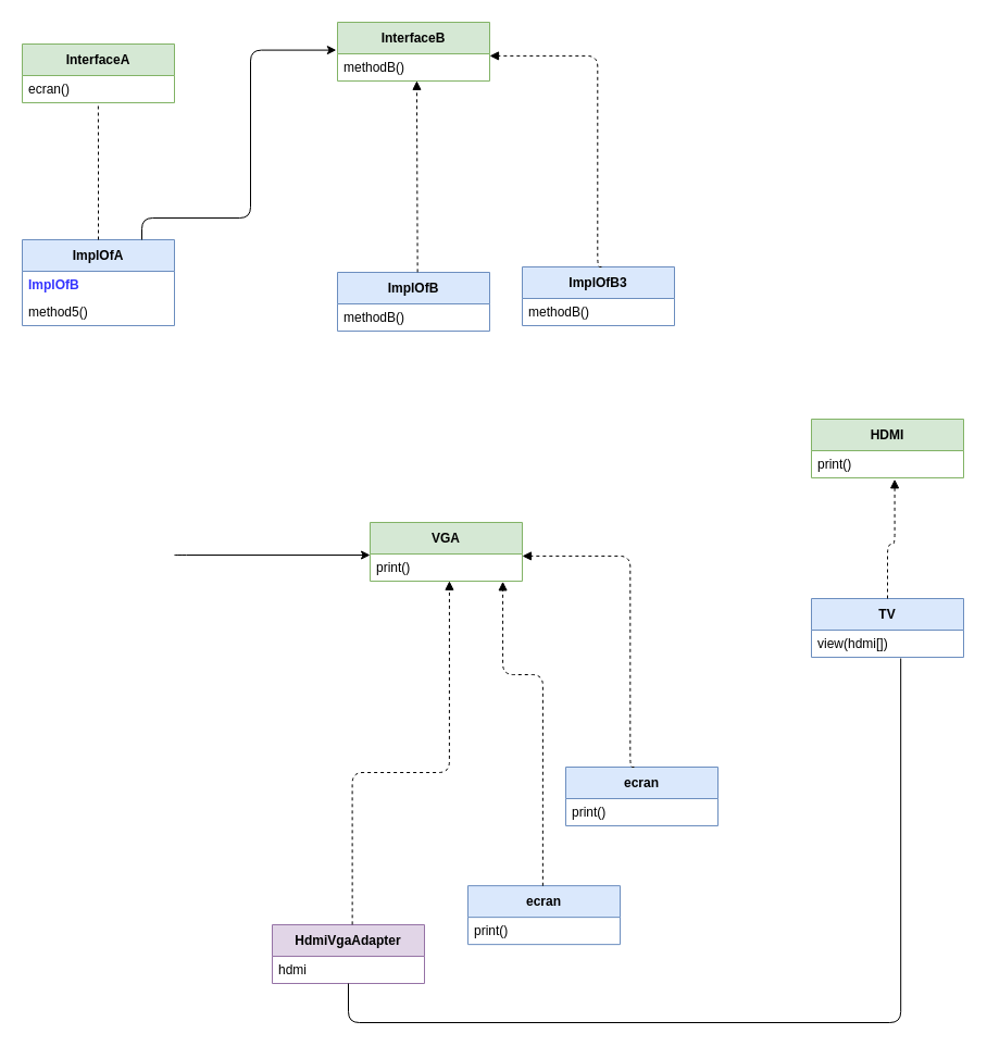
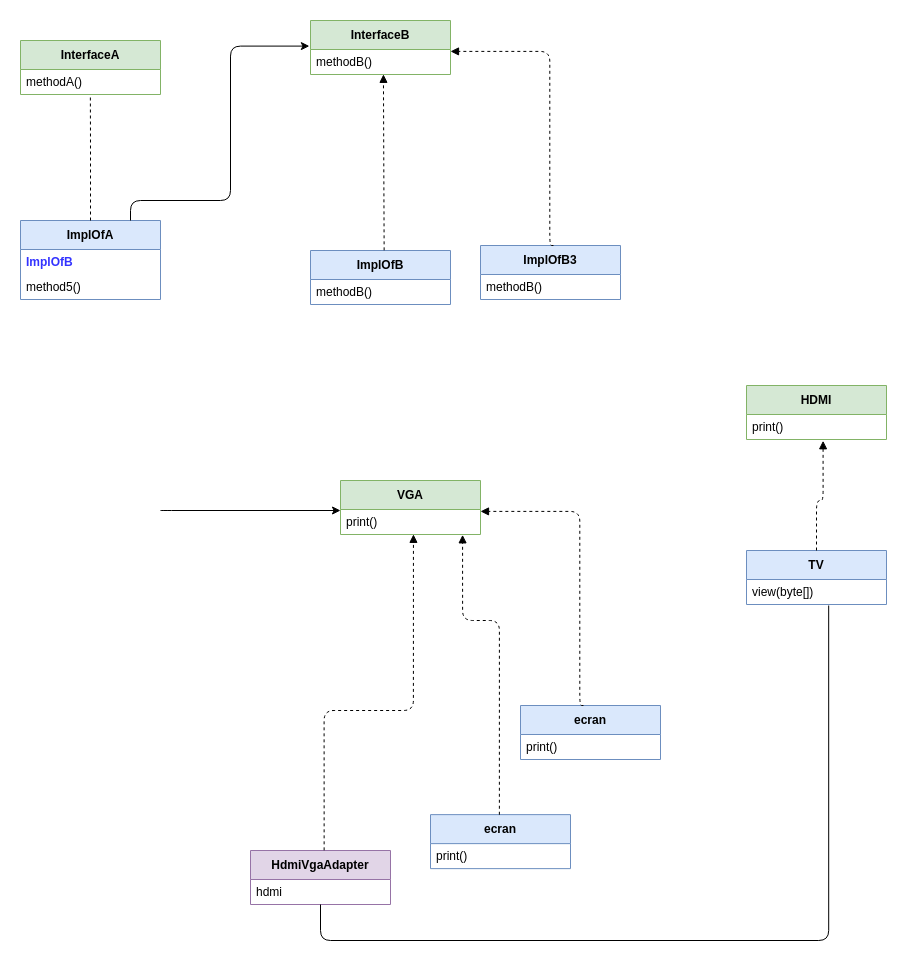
  <mxCell id="0" />
  <mxCell id="1" parent="0" />
  <mxCell id="2" value="InterfaceA" style="swimlane;fontStyle=1;align=center;verticalAlign=middle;childLayout=stackLayout;horizontal=1;startSize=29;horizontalStack=0;resizeParent=1;resizeParentMax=0;resizeLast=0;collapsible=0;marginBottom=0;html=1;whiteSpace=wrap;fillColor=#d5e8d4;strokeColor=#82b366;" parent="1" vertex="1"><mxGeometry x="20" y="40" width="140" height="54" as="geometry" /></mxCell>
- <mxCell id="3" value="ecran()" style="text;html=1;strokeColor=none;fillColor=none;align=left;verticalAlign=middle;spacingLeft=4;spacingRight=4;overflow=hidden;rotatable=0;points=[[0,0.5],[1,0.5]];portConstraint=eastwest;whiteSpace=wrap;" parent="2" vertex="1"><mxGeometry y="29" width="140" height="25" as="geometry" /></mxCell>
+ <mxCell id="3" value="methodA()" style="text;html=1;strokeColor=none;fillColor=none;align=left;verticalAlign=middle;spacingLeft=4;spacingRight=4;overflow=hidden;rotatable=0;points=[[0,0.5],[1,0.5]];portConstraint=eastwest;whiteSpace=wrap;" parent="2" vertex="1"><mxGeometry y="29" width="140" height="25" as="geometry" /></mxCell>
  <mxCell id="4" value="ImplOfA" style="swimlane;fontStyle=1;align=center;verticalAlign=middle;childLayout=stackLayout;horizontal=1;startSize=29;horizontalStack=0;resizeParent=1;resizeParentMax=0;resizeLast=0;collapsible=0;marginBottom=0;html=1;whiteSpace=wrap;fillColor=#dae8fc;strokeColor=#6c8ebf;" parent="1" vertex="1"><mxGeometry x="20" y="220" width="140" height="79" as="geometry" /></mxCell>
  <mxCell id="5" value="&lt;b&gt;&lt;font style=&quot;color: rgb(51, 51, 255);&quot;&gt;ImplOfB&lt;/font&gt;&lt;/b&gt;" style="text;html=1;strokeColor=none;fillColor=none;align=left;verticalAlign=middle;spacingLeft=4;spacingRight=4;overflow=hidden;rotatable=0;points=[[0,0.5],[1,0.5]];portConstraint=eastwest;whiteSpace=wrap;" parent="4" vertex="1"><mxGeometry y="29" width="140" height="25" as="geometry" /></mxCell>
  <mxCell id="6" value="method5()" style="text;html=1;strokeColor=none;fillColor=none;align=left;verticalAlign=middle;spacingLeft=4;spacingRight=4;overflow=hidden;rotatable=0;points=[[0,0.5],[1,0.5]];portConstraint=eastwest;whiteSpace=wrap;" parent="4" vertex="1"><mxGeometry y="54" width="140" height="25" as="geometry" /></mxCell>
  <mxCell id="7" value="&lt;span style=&quot;color: rgb(0, 0, 0);&quot;&gt;ImplOfB&lt;/span&gt;" style="swimlane;fontStyle=1;align=center;verticalAlign=middle;childLayout=stackLayout;horizontal=1;startSize=29;horizontalStack=0;resizeParent=1;resizeParentMax=0;resizeLast=0;collapsible=0;marginBottom=0;html=1;whiteSpace=wrap;fillColor=#dae8fc;strokeColor=#6c8ebf;" parent="1" vertex="1"><mxGeometry x="310" y="250" width="140" height="54" as="geometry" /></mxCell>
  <mxCell id="8" value="methodB()" style="text;html=1;strokeColor=none;fillColor=none;align=left;verticalAlign=middle;spacingLeft=4;spacingRight=4;overflow=hidden;rotatable=0;points=[[0,0.5],[1,0.5]];portConstraint=eastwest;whiteSpace=wrap;" parent="7" vertex="1"><mxGeometry y="29" width="140" height="25" as="geometry" /></mxCell>
  <mxCell id="9" value="InterfaceB" style="swimlane;fontStyle=1;align=center;verticalAlign=middle;childLayout=stackLayout;horizontal=1;startSize=29;horizontalStack=0;resizeParent=1;resizeParentMax=0;resizeLast=0;collapsible=0;marginBottom=0;html=1;whiteSpace=wrap;fillColor=#d5e8d4;strokeColor=#82b366;" parent="1" vertex="1"><mxGeometry x="310" y="20" width="140" height="54" as="geometry" /></mxCell>
  <mxCell id="10" value="methodB()" style="text;html=1;strokeColor=none;fillColor=none;align=left;verticalAlign=middle;spacingLeft=4;spacingRight=4;overflow=hidden;rotatable=0;points=[[0,0.5],[1,0.5]];portConstraint=eastwest;whiteSpace=wrap;" parent="9" vertex="1"><mxGeometry y="29" width="140" height="25" as="geometry" /></mxCell>
  <mxCell id="11" style="edgeStyle=orthogonalEdgeStyle;html=1;entryX=0.499;entryY=1.095;entryDx=0;entryDy=0;entryPerimeter=0;dashed=1;endArrow=none;endFill=1;" parent="1" source="4" target="3" edge="1"><mxGeometry relative="1" as="geometry"><Array as="points"><mxPoint x="90" y="140" /><mxPoint x="90" y="140" /></Array></mxGeometry></mxCell>
  <mxCell id="12" style="edgeStyle=orthogonalEdgeStyle;html=1;entryX=0.521;entryY=0.993;entryDx=0;entryDy=0;entryPerimeter=0;dashed=1;endArrow=block;endFill=1;exitX=0.526;exitY=-0.003;exitDx=0;exitDy=0;exitPerimeter=0;" parent="1" source="7" target="10" edge="1"><mxGeometry relative="1" as="geometry"><mxPoint x="140" y="230" as="sourcePoint" /><mxPoint x="140" y="106" as="targetPoint" /><Array as="points"><mxPoint x="383" y="250" /></Array></mxGeometry></mxCell>
  <mxCell id="13" style="edgeStyle=orthogonalEdgeStyle;html=1;entryX=-0.008;entryY=-0.136;entryDx=0;entryDy=0;entryPerimeter=0;" parent="1" source="4" target="10" edge="1"><mxGeometry relative="1" as="geometry"><Array as="points"><mxPoint x="130" y="200" /><mxPoint x="230" y="200" /><mxPoint x="230" y="46" /></Array></mxGeometry></mxCell>
  <mxCell id="14" value="&lt;span style=&quot;color: rgb(0, 0, 0);&quot;&gt;ImplOfB3&lt;/span&gt;" style="swimlane;fontStyle=1;align=center;verticalAlign=middle;childLayout=stackLayout;horizontal=1;startSize=29;horizontalStack=0;resizeParent=1;resizeParentMax=0;resizeLast=0;collapsible=0;marginBottom=0;html=1;whiteSpace=wrap;fillColor=#dae8fc;strokeColor=#6c8ebf;" parent="1" vertex="1"><mxGeometry x="480" y="245" width="140" height="54" as="geometry" /></mxCell>
  <mxCell id="15" value="methodB()" style="text;html=1;strokeColor=none;fillColor=none;align=left;verticalAlign=middle;spacingLeft=4;spacingRight=4;overflow=hidden;rotatable=0;points=[[0,0.5],[1,0.5]];portConstraint=eastwest;whiteSpace=wrap;" parent="14" vertex="1"><mxGeometry y="29" width="140" height="25" as="geometry" /></mxCell>
  <mxCell id="16" style="edgeStyle=orthogonalEdgeStyle;html=1;entryX=1.005;entryY=0.069;entryDx=0;entryDy=0;entryPerimeter=0;dashed=1;endArrow=block;endFill=1;exitX=0.526;exitY=-0.003;exitDx=0;exitDy=0;exitPerimeter=0;" parent="1" edge="1"><mxGeometry relative="1" as="geometry"><mxPoint x="552.94" y="244.998" as="sourcePoint" /><mxPoint x="450" y="50.885" as="targetPoint" /><Array as="points"><mxPoint x="549.3" y="245.16" /><mxPoint x="549.3" y="51.16" /></Array></mxGeometry></mxCell>
  <mxCell id="17" value="&lt;span style=&quot;color: rgb(0, 0, 0);&quot;&gt;HdmiVgaAdapter&lt;/span&gt;" style="swimlane;fontStyle=1;align=center;verticalAlign=middle;childLayout=stackLayout;horizontal=1;startSize=29;horizontalStack=0;resizeParent=1;resizeParentMax=0;resizeLast=0;collapsible=0;marginBottom=0;html=1;whiteSpace=wrap;fillColor=#e1d5e7;strokeColor=#9673a6;" vertex="1" parent="1"><mxGeometry x="250" y="850" width="140" height="54" as="geometry" /></mxCell>
  <mxCell id="18" value="hdmi" style="text;html=1;strokeColor=none;fillColor=none;align=left;verticalAlign=middle;spacingLeft=4;spacingRight=4;overflow=hidden;rotatable=0;points=[[0,0.5],[1,0.5]];portConstraint=eastwest;whiteSpace=wrap;" vertex="1" parent="17"><mxGeometry y="29" width="140" height="25" as="geometry" /></mxCell>
  <mxCell id="19" value="VGA" style="swimlane;fontStyle=1;align=center;verticalAlign=middle;childLayout=stackLayout;horizontal=1;startSize=29;horizontalStack=0;resizeParent=1;resizeParentMax=0;resizeLast=0;collapsible=0;marginBottom=0;html=1;whiteSpace=wrap;fillColor=#d5e8d4;strokeColor=#82b366;" vertex="1" parent="1"><mxGeometry x="340" y="480" width="140" height="54" as="geometry" /></mxCell>
  <mxCell id="20" value="print()" style="text;html=1;strokeColor=none;fillColor=none;align=left;verticalAlign=middle;spacingLeft=4;spacingRight=4;overflow=hidden;rotatable=0;points=[[0,0.5],[1,0.5]];portConstraint=eastwest;whiteSpace=wrap;" vertex="1" parent="19"><mxGeometry y="29" width="140" height="25" as="geometry" /></mxCell>
  <mxCell id="21" style="edgeStyle=orthogonalEdgeStyle;html=1;entryX=0.521;entryY=0.993;entryDx=0;entryDy=0;entryPerimeter=0;dashed=1;endArrow=block;endFill=1;exitX=0.526;exitY=-0.003;exitDx=0;exitDy=0;exitPerimeter=0;" edge="1" parent="1" source="17" target="20"><mxGeometry relative="1" as="geometry"><mxPoint x="170" y="690" as="sourcePoint" /><mxPoint x="170" y="566" as="targetPoint" /><Array as="points"><mxPoint x="413" y="710" /></Array></mxGeometry></mxCell>
  <mxCell id="22" style="edgeStyle=orthogonalEdgeStyle;html=1;entryX=-0.008;entryY=-0.136;entryDx=0;entryDy=0;entryPerimeter=0;" edge="1" parent="1"><mxGeometry relative="1" as="geometry"><Array as="points"><mxPoint x="161" y="510" /></Array><mxPoint x="160" y="510" as="sourcePoint" /><mxPoint x="340" y="510" as="targetPoint" /></mxGeometry></mxCell>
  <mxCell id="23" value="&lt;span style=&quot;color: rgb(0, 0, 0);&quot;&gt;ecran&lt;/span&gt;" style="swimlane;fontStyle=1;align=center;verticalAlign=middle;childLayout=stackLayout;horizontal=1;startSize=29;horizontalStack=0;resizeParent=1;resizeParentMax=0;resizeLast=0;collapsible=0;marginBottom=0;html=1;whiteSpace=wrap;fillColor=#dae8fc;strokeColor=#6c8ebf;" vertex="1" parent="1"><mxGeometry x="520" y="705" width="140" height="54" as="geometry" /></mxCell>
  <mxCell id="24" value="print()" style="text;html=1;strokeColor=none;fillColor=none;align=left;verticalAlign=middle;spacingLeft=4;spacingRight=4;overflow=hidden;rotatable=0;points=[[0,0.5],[1,0.5]];portConstraint=eastwest;whiteSpace=wrap;" vertex="1" parent="23"><mxGeometry y="29" width="140" height="25" as="geometry" /></mxCell>
  <mxCell id="25" style="edgeStyle=orthogonalEdgeStyle;html=1;entryX=1.005;entryY=0.069;entryDx=0;entryDy=0;entryPerimeter=0;dashed=1;endArrow=block;endFill=1;exitX=0.526;exitY=-0.003;exitDx=0;exitDy=0;exitPerimeter=0;" edge="1" parent="1"><mxGeometry relative="1" as="geometry"><mxPoint x="582.94" y="704.998" as="sourcePoint" /><mxPoint x="480" y="510.885" as="targetPoint" /><Array as="points"><mxPoint x="579.3" y="705.16" /><mxPoint x="579.3" y="511.16" /></Array></mxGeometry></mxCell>
  <mxCell id="26" value="&lt;span style=&quot;color: rgb(0, 0, 0);&quot;&gt;ecran&lt;/span&gt;" style="swimlane;fontStyle=1;align=center;verticalAlign=middle;childLayout=stackLayout;horizontal=1;startSize=29;horizontalStack=0;resizeParent=1;resizeParentMax=0;resizeLast=0;collapsible=0;marginBottom=0;html=1;whiteSpace=wrap;fillColor=#dae8fc;strokeColor=#6c8ebf;" vertex="1" parent="1"><mxGeometry x="430" y="814.14" width="140" height="54" as="geometry" /></mxCell>
  <mxCell id="27" value="print()" style="text;html=1;strokeColor=none;fillColor=none;align=left;verticalAlign=middle;spacingLeft=4;spacingRight=4;overflow=hidden;rotatable=0;points=[[0,0.5],[1,0.5]];portConstraint=eastwest;whiteSpace=wrap;" vertex="1" parent="26"><mxGeometry y="29" width="140" height="25" as="geometry" /></mxCell>
  <mxCell id="28" style="edgeStyle=orthogonalEdgeStyle;html=1;entryX=0.872;entryY=1.013;entryDx=0;entryDy=0;entryPerimeter=0;dashed=1;endArrow=block;endFill=1;exitX=0.492;exitY=0.002;exitDx=0;exitDy=0;exitPerimeter=0;" edge="1" parent="1" source="26" target="20"><mxGeometry relative="1" as="geometry"><mxPoint x="502.94" y="814.138" as="sourcePoint" /><mxPoint x="400" y="620.025" as="targetPoint" /><Array as="points"><mxPoint x="499" y="620" /><mxPoint x="462" y="620" /></Array></mxGeometry></mxCell>
  <mxCell id="29" value="HDMI" style="swimlane;fontStyle=1;align=center;verticalAlign=middle;childLayout=stackLayout;horizontal=1;startSize=29;horizontalStack=0;resizeParent=1;resizeParentMax=0;resizeLast=0;collapsible=0;marginBottom=0;html=1;whiteSpace=wrap;fillColor=#d5e8d4;strokeColor=#82b366;" vertex="1" parent="1"><mxGeometry x="746" y="385" width="140" height="54" as="geometry" /></mxCell>
  <mxCell id="30" value="print()" style="text;html=1;strokeColor=none;fillColor=none;align=left;verticalAlign=middle;spacingLeft=4;spacingRight=4;overflow=hidden;rotatable=0;points=[[0,0.5],[1,0.5]];portConstraint=eastwest;whiteSpace=wrap;" vertex="1" parent="29"><mxGeometry y="29" width="140" height="25" as="geometry" /></mxCell>
  <mxCell id="31" value="&lt;span style=&quot;color: rgb(0, 0, 0);&quot;&gt;TV&lt;/span&gt;" style="swimlane;fontStyle=1;align=center;verticalAlign=middle;childLayout=stackLayout;horizontal=1;startSize=29;horizontalStack=0;resizeParent=1;resizeParentMax=0;resizeLast=0;collapsible=0;marginBottom=0;html=1;whiteSpace=wrap;fillColor=#dae8fc;strokeColor=#6c8ebf;" vertex="1" parent="1"><mxGeometry x="746" y="550" width="140" height="54" as="geometry" /></mxCell>
- <mxCell id="32" value="view(hdmi[])" style="text;html=1;strokeColor=none;fillColor=none;align=left;verticalAlign=middle;spacingLeft=4;spacingRight=4;overflow=hidden;rotatable=0;points=[[0,0.5],[1,0.5]];portConstraint=eastwest;whiteSpace=wrap;" vertex="1" parent="31"><mxGeometry y="29" width="140" height="25" as="geometry" /></mxCell>
+ <mxCell id="32" value="view(byte[])" style="text;html=1;strokeColor=none;fillColor=none;align=left;verticalAlign=middle;spacingLeft=4;spacingRight=4;overflow=hidden;rotatable=0;points=[[0,0.5],[1,0.5]];portConstraint=eastwest;whiteSpace=wrap;" vertex="1" parent="31"><mxGeometry y="29" width="140" height="25" as="geometry" /></mxCell>
  <mxCell id="33" style="edgeStyle=orthogonalEdgeStyle;html=1;dashed=1;endArrow=block;endFill=1;entryX=0.547;entryY=1.051;entryDx=0;entryDy=0;entryPerimeter=0;exitX=0.5;exitY=0;exitDx=0;exitDy=0;" edge="1" parent="1" source="31" target="30"><mxGeometry relative="1" as="geometry"><mxPoint x="800" y="500" as="sourcePoint" /><mxPoint x="815.51" y="500" as="targetPoint" /><Array as="points"><mxPoint x="816" y="500" /><mxPoint x="823" y="500" /></Array></mxGeometry></mxCell>
  <mxCell id="34" style="edgeStyle=orthogonalEdgeStyle;html=1;entryX=0.587;entryY=1.04;entryDx=0;entryDy=0;entryPerimeter=0;endArrow=none;" edge="1" parent="1" source="17" target="32"><mxGeometry relative="1" as="geometry"><Array as="points"><mxPoint x="320" y="940" /><mxPoint x="828" y="940" /></Array></mxGeometry></mxCell>
